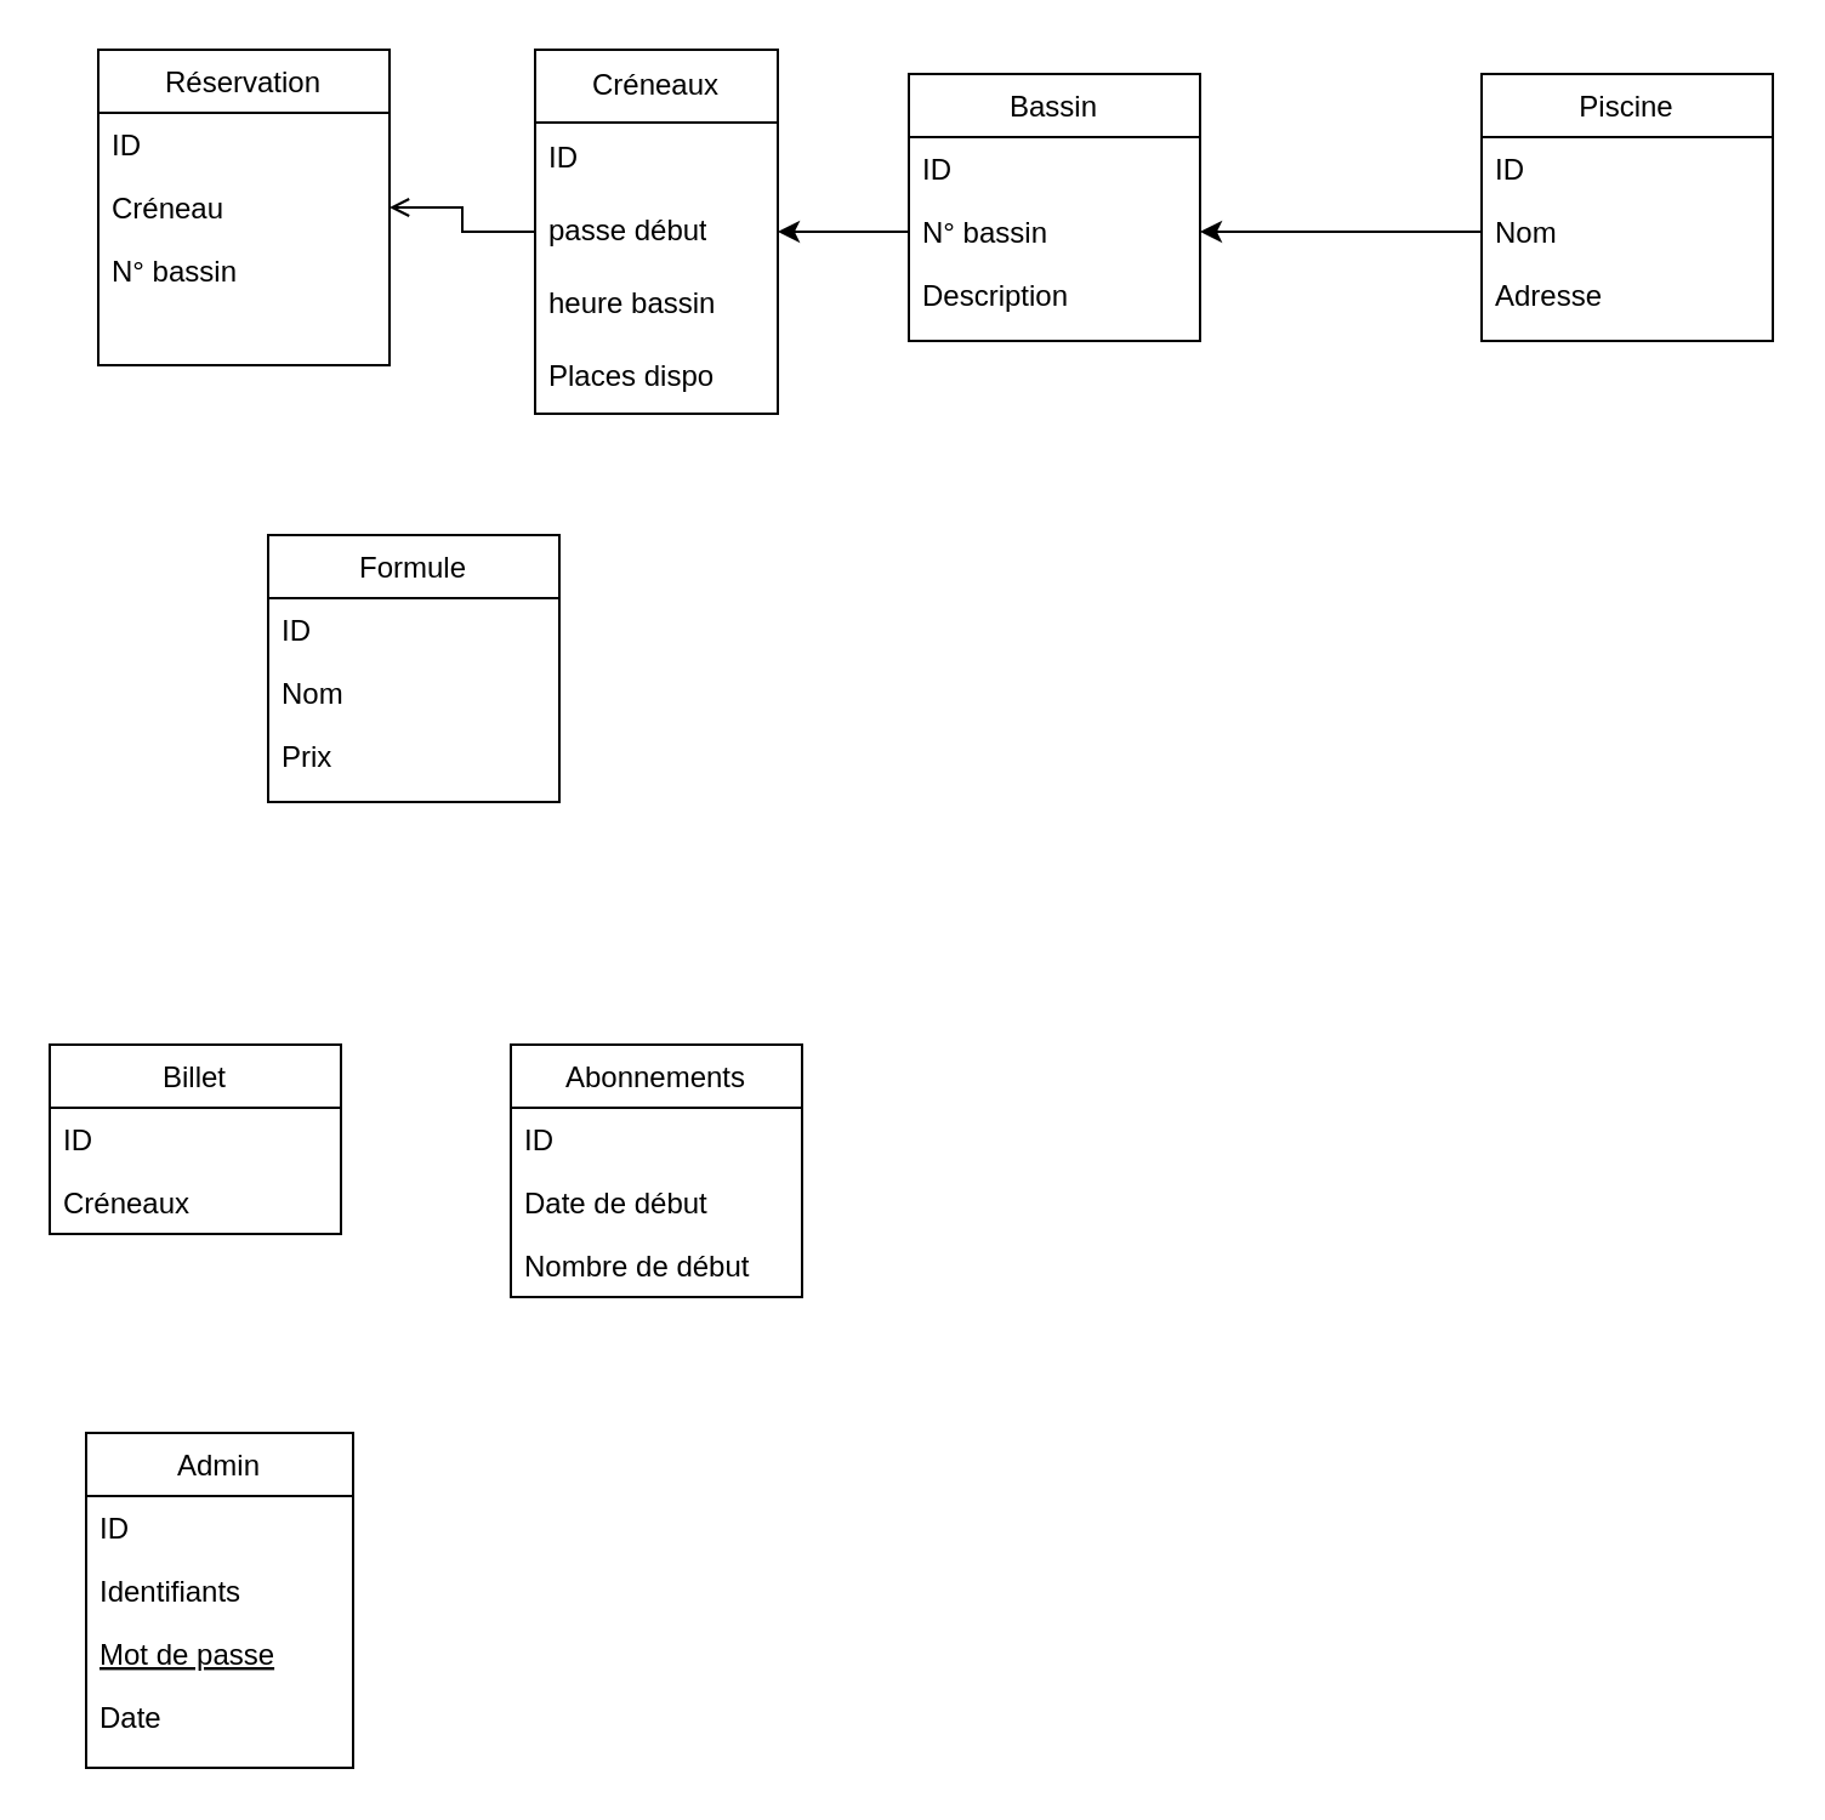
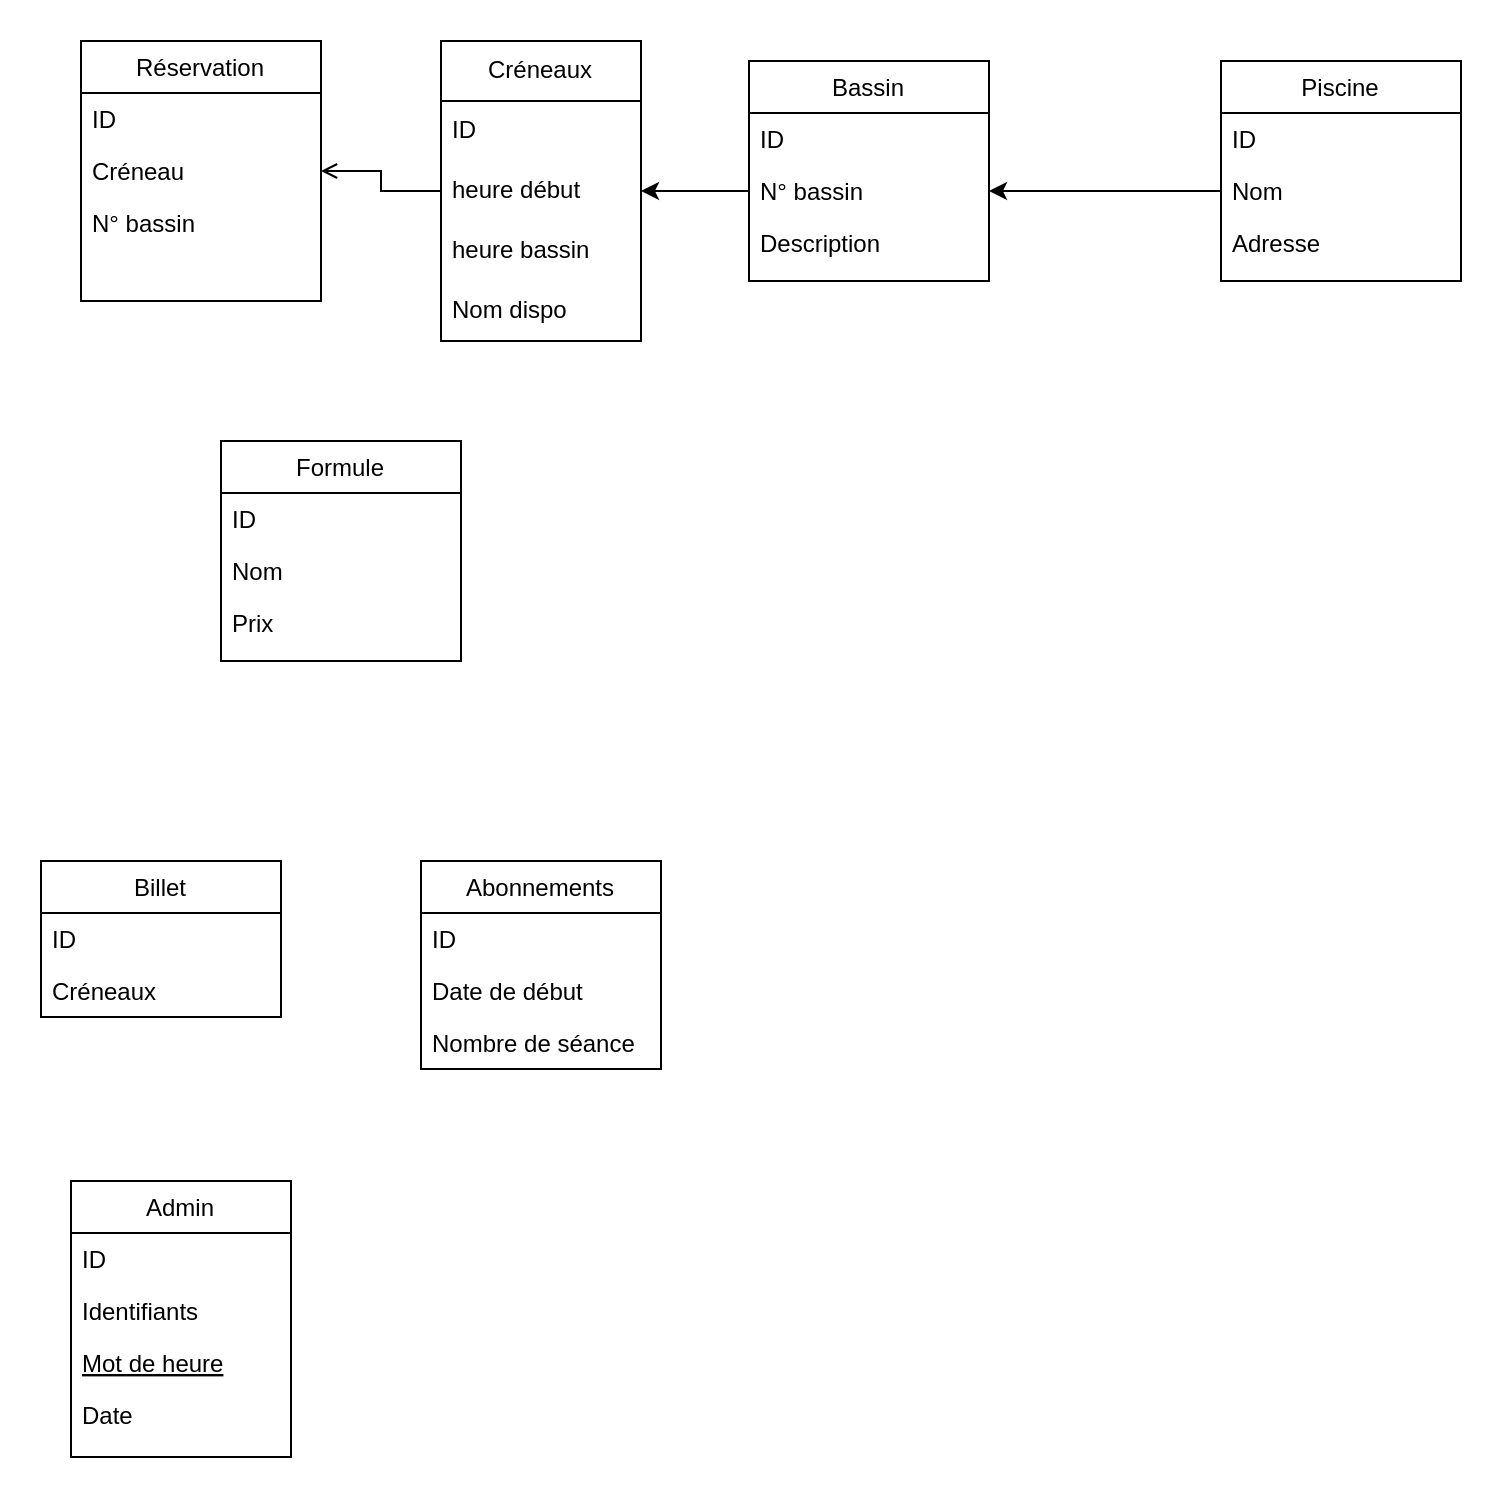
  <mxCell id="0" />
  <mxCell id="1" parent="0" />
  <mxCell id="2" value="Admin" style="swimlane;fontStyle=0;align=center;verticalAlign=top;childLayout=stackLayout;horizontal=1;startSize=26;horizontalStack=0;resizeParent=1;resizeLast=0;collapsible=1;marginBottom=0;rounded=0;shadow=0;strokeWidth=1;" parent="1" vertex="1"><mxGeometry x="35" y="590" width="110" height="138" as="geometry"><mxRectangle x="130" y="380" width="160" height="26" as="alternateBounds" /></mxGeometry></mxCell>
  <mxCell id="3" value="ID" style="text;align=left;verticalAlign=top;spacingLeft=4;spacingRight=4;overflow=hidden;rotatable=0;points=[[0,0.5],[1,0.5]];portConstraint=eastwest;" parent="2" vertex="1"><mxGeometry y="26" width="110" height="26" as="geometry" /></mxCell>
  <mxCell id="4" value="Identifiants" style="text;align=left;verticalAlign=top;spacingLeft=4;spacingRight=4;overflow=hidden;rotatable=0;points=[[0,0.5],[1,0.5]];portConstraint=eastwest;rounded=0;shadow=0;html=0;" parent="2" vertex="1"><mxGeometry y="52" width="110" height="26" as="geometry" /></mxCell>
- <mxCell id="5" value="Mot de passe" style="text;align=left;verticalAlign=top;spacingLeft=4;spacingRight=4;overflow=hidden;rotatable=0;points=[[0,0.5],[1,0.5]];portConstraint=eastwest;fontStyle=4" parent="2" vertex="1"><mxGeometry y="78" width="110" height="26" as="geometry" /></mxCell>
+ <mxCell id="5" value="Mot de heure" style="text;align=left;verticalAlign=top;spacingLeft=4;spacingRight=4;overflow=hidden;rotatable=0;points=[[0,0.5],[1,0.5]];portConstraint=eastwest;fontStyle=4" parent="2" vertex="1"><mxGeometry y="78" width="110" height="26" as="geometry" /></mxCell>
  <mxCell id="6" value="Date" style="text;align=left;verticalAlign=top;spacingLeft=4;spacingRight=4;overflow=hidden;rotatable=0;points=[[0,0.5],[1,0.5]];portConstraint=eastwest;" parent="2" vertex="1"><mxGeometry y="104" width="110" height="26" as="geometry" /></mxCell>
  <mxCell id="7" value="Abonnements" style="swimlane;fontStyle=0;align=center;verticalAlign=top;childLayout=stackLayout;horizontal=1;startSize=26;horizontalStack=0;resizeParent=1;resizeLast=0;collapsible=1;marginBottom=0;rounded=0;shadow=0;strokeWidth=1;" parent="1" vertex="1"><mxGeometry x="210" y="430" width="120" height="104" as="geometry"><mxRectangle x="550" y="140" width="160" height="26" as="alternateBounds" /></mxGeometry></mxCell>
  <mxCell id="8" value="ID" style="text;align=left;verticalAlign=top;spacingLeft=4;spacingRight=4;overflow=hidden;rotatable=0;points=[[0,0.5],[1,0.5]];portConstraint=eastwest;" vertex="1" parent="7"><mxGeometry y="26" width="120" height="26" as="geometry" /></mxCell>
  <mxCell id="9" value="Date de début" style="text;align=left;verticalAlign=top;spacingLeft=4;spacingRight=4;overflow=hidden;rotatable=0;points=[[0,0.5],[1,0.5]];portConstraint=eastwest;" parent="7" vertex="1"><mxGeometry y="52" width="120" height="26" as="geometry" /></mxCell>
- <mxCell id="10" value="Nombre de début" style="text;align=left;verticalAlign=top;spacingLeft=4;spacingRight=4;overflow=hidden;rotatable=0;points=[[0,0.5],[1,0.5]];portConstraint=eastwest;rounded=0;shadow=0;html=0;" parent="7" vertex="1"><mxGeometry y="78" width="120" height="26" as="geometry" /></mxCell>
+ <mxCell id="10" value="Nombre de séance" style="text;align=left;verticalAlign=top;spacingLeft=4;spacingRight=4;overflow=hidden;rotatable=0;points=[[0,0.5],[1,0.5]];portConstraint=eastwest;rounded=0;shadow=0;html=0;" parent="7" vertex="1"><mxGeometry y="78" width="120" height="26" as="geometry" /></mxCell>
  <mxCell id="11" value="Formule" style="swimlane;fontStyle=0;align=center;verticalAlign=top;childLayout=stackLayout;horizontal=1;startSize=26;horizontalStack=0;resizeParent=1;resizeLast=0;collapsible=1;marginBottom=0;rounded=0;shadow=0;strokeWidth=1;" parent="1" vertex="1"><mxGeometry x="110" y="220" width="120" height="110" as="geometry"><mxRectangle x="550" y="140" width="160" height="26" as="alternateBounds" /></mxGeometry></mxCell>
  <mxCell id="12" value="ID" style="text;align=left;verticalAlign=top;spacingLeft=4;spacingRight=4;overflow=hidden;rotatable=0;points=[[0,0.5],[1,0.5]];portConstraint=eastwest;" parent="11" vertex="1"><mxGeometry y="26" width="120" height="26" as="geometry" /></mxCell>
  <mxCell id="13" value="Nom" style="text;align=left;verticalAlign=top;spacingLeft=4;spacingRight=4;overflow=hidden;rotatable=0;points=[[0,0.5],[1,0.5]];portConstraint=eastwest;rounded=0;shadow=0;html=0;" parent="11" vertex="1"><mxGeometry y="52" width="120" height="26" as="geometry" /></mxCell>
  <mxCell id="14" value="Prix" style="text;align=left;verticalAlign=top;spacingLeft=4;spacingRight=4;overflow=hidden;rotatable=0;points=[[0,0.5],[1,0.5]];portConstraint=eastwest;rounded=0;shadow=0;html=0;" parent="11" vertex="1"><mxGeometry y="78" width="120" height="26" as="geometry" /></mxCell>
  <mxCell id="15" value="Billet" style="swimlane;fontStyle=0;align=center;verticalAlign=top;childLayout=stackLayout;horizontal=1;startSize=26;horizontalStack=0;resizeParent=1;resizeLast=0;collapsible=1;marginBottom=0;rounded=0;shadow=0;strokeWidth=1;" parent="1" vertex="1"><mxGeometry x="20" y="430" width="120" height="78" as="geometry"><mxRectangle x="550" y="140" width="160" height="26" as="alternateBounds" /></mxGeometry></mxCell>
  <mxCell id="16" value="ID" style="text;align=left;verticalAlign=top;spacingLeft=4;spacingRight=4;overflow=hidden;rotatable=0;points=[[0,0.5],[1,0.5]];portConstraint=eastwest;" parent="15" vertex="1"><mxGeometry y="26" width="120" height="26" as="geometry" /></mxCell>
  <mxCell id="17" value="Créneaux" style="text;align=left;verticalAlign=top;spacingLeft=4;spacingRight=4;overflow=hidden;rotatable=0;points=[[0,0.5],[1,0.5]];portConstraint=eastwest;" vertex="1" parent="15"><mxGeometry y="52" width="120" height="26" as="geometry" /></mxCell>
  <mxCell id="18" value="Bassin" style="swimlane;fontStyle=0;align=center;verticalAlign=top;childLayout=stackLayout;horizontal=1;startSize=26;horizontalStack=0;resizeParent=1;resizeLast=0;collapsible=1;marginBottom=0;rounded=0;shadow=0;strokeWidth=1;" parent="1" vertex="1"><mxGeometry x="374" y="30" width="120" height="110" as="geometry"><mxRectangle x="550" y="140" width="160" height="26" as="alternateBounds" /></mxGeometry></mxCell>
  <mxCell id="19" value="ID" style="text;align=left;verticalAlign=top;spacingLeft=4;spacingRight=4;overflow=hidden;rotatable=0;points=[[0,0.5],[1,0.5]];portConstraint=eastwest;" parent="18" vertex="1"><mxGeometry y="26" width="120" height="26" as="geometry" /></mxCell>
  <mxCell id="20" value="N° bassin" style="text;align=left;verticalAlign=top;spacingLeft=4;spacingRight=4;overflow=hidden;rotatable=0;points=[[0,0.5],[1,0.5]];portConstraint=eastwest;rounded=0;shadow=0;html=0;" parent="18" vertex="1"><mxGeometry y="52" width="120" height="26" as="geometry" /></mxCell>
  <mxCell id="21" value="Description" style="text;align=left;verticalAlign=top;spacingLeft=4;spacingRight=4;overflow=hidden;rotatable=0;points=[[0,0.5],[1,0.5]];portConstraint=eastwest;rounded=0;shadow=0;html=0;" parent="18" vertex="1"><mxGeometry y="78" width="120" height="26" as="geometry" /></mxCell>
  <mxCell id="22" value="Réservation" style="swimlane;fontStyle=0;align=center;verticalAlign=top;childLayout=stackLayout;horizontal=1;startSize=26;horizontalStack=0;resizeParent=1;resizeLast=0;collapsible=1;marginBottom=0;rounded=0;shadow=0;strokeWidth=1;" parent="1" vertex="1"><mxGeometry x="40" y="20" width="120" height="130" as="geometry"><mxRectangle x="550" y="140" width="160" height="26" as="alternateBounds" /></mxGeometry></mxCell>
  <mxCell id="23" value="ID" style="text;align=left;verticalAlign=top;spacingLeft=4;spacingRight=4;overflow=hidden;rotatable=0;points=[[0,0.5],[1,0.5]];portConstraint=eastwest;rounded=0;shadow=0;html=0;" parent="22" vertex="1"><mxGeometry y="26" width="120" height="26" as="geometry" /></mxCell>
  <mxCell id="24" value="Créneau" style="text;align=left;verticalAlign=top;spacingLeft=4;spacingRight=4;overflow=hidden;rotatable=0;points=[[0,0.5],[1,0.5]];portConstraint=eastwest;rounded=0;shadow=0;html=0;" parent="22" vertex="1"><mxGeometry y="52" width="120" height="26" as="geometry" /></mxCell>
  <mxCell id="25" value="N° bassin" style="text;align=left;verticalAlign=top;spacingLeft=4;spacingRight=4;overflow=hidden;rotatable=0;points=[[0,0.5],[1,0.5]];portConstraint=eastwest;rounded=0;shadow=0;html=0;" parent="22" vertex="1"><mxGeometry y="78" width="120" height="26" as="geometry" /></mxCell>
  <mxCell id="26" value="Piscine" style="swimlane;fontStyle=0;align=center;verticalAlign=top;childLayout=stackLayout;horizontal=1;startSize=26;horizontalStack=0;resizeParent=1;resizeLast=0;collapsible=1;marginBottom=0;rounded=0;shadow=0;strokeWidth=1;" parent="1" vertex="1"><mxGeometry x="610" y="30" width="120" height="110" as="geometry"><mxRectangle x="550" y="140" width="160" height="26" as="alternateBounds" /></mxGeometry></mxCell>
  <mxCell id="27" value="ID" style="text;align=left;verticalAlign=top;spacingLeft=4;spacingRight=4;overflow=hidden;rotatable=0;points=[[0,0.5],[1,0.5]];portConstraint=eastwest;" parent="26" vertex="1"><mxGeometry y="26" width="120" height="26" as="geometry" /></mxCell>
  <mxCell id="28" value="Nom" style="text;align=left;verticalAlign=top;spacingLeft=4;spacingRight=4;overflow=hidden;rotatable=0;points=[[0,0.5],[1,0.5]];portConstraint=eastwest;rounded=0;shadow=0;html=0;" parent="26" vertex="1"><mxGeometry y="52" width="120" height="26" as="geometry" /></mxCell>
  <mxCell id="29" value="Adresse" style="text;align=left;verticalAlign=top;spacingLeft=4;spacingRight=4;overflow=hidden;rotatable=0;points=[[0,0.5],[1,0.5]];portConstraint=eastwest;rounded=0;shadow=0;html=0;" parent="26" vertex="1"><mxGeometry y="78" width="120" height="26" as="geometry" /></mxCell>
  <mxCell id="30" style="edgeStyle=orthogonalEdgeStyle;rounded=0;orthogonalLoop=1;jettySize=auto;html=1;exitX=0;exitY=0.5;exitDx=0;exitDy=0;entryX=1;entryY=0.5;entryDx=0;entryDy=0;" edge="1" parent="1" source="28" target="20"><mxGeometry relative="1" as="geometry" /></mxCell>
  <mxCell id="31" value="Créneaux" style="swimlane;fontStyle=0;childLayout=stackLayout;horizontal=1;startSize=30;horizontalStack=0;resizeParent=1;resizeParentMax=0;resizeLast=0;collapsible=1;marginBottom=0;whiteSpace=wrap;html=1;" vertex="1" parent="1"><mxGeometry x="220" y="20" width="100" height="150" as="geometry" /></mxCell>
  <mxCell id="32" value="ID" style="text;strokeColor=none;fillColor=none;align=left;verticalAlign=middle;spacingLeft=4;spacingRight=4;overflow=hidden;points=[[0,0.5],[1,0.5]];portConstraint=eastwest;rotatable=0;whiteSpace=wrap;html=1;" vertex="1" parent="31"><mxGeometry y="30" width="100" height="30" as="geometry" /></mxCell>
- <mxCell id="33" value="passe début" style="text;strokeColor=none;fillColor=none;align=left;verticalAlign=middle;spacingLeft=4;spacingRight=4;overflow=hidden;points=[[0,0.5],[1,0.5]];portConstraint=eastwest;rotatable=0;whiteSpace=wrap;html=1;" vertex="1" parent="31"><mxGeometry y="60" width="100" height="30" as="geometry" /></mxCell>
+ <mxCell id="33" value="heure début" style="text;strokeColor=none;fillColor=none;align=left;verticalAlign=middle;spacingLeft=4;spacingRight=4;overflow=hidden;points=[[0,0.5],[1,0.5]];portConstraint=eastwest;rotatable=0;whiteSpace=wrap;html=1;" vertex="1" parent="31"><mxGeometry y="60" width="100" height="30" as="geometry" /></mxCell>
  <mxCell id="34" value="heure bassin" style="text;strokeColor=none;fillColor=none;align=left;verticalAlign=middle;spacingLeft=4;spacingRight=4;overflow=hidden;points=[[0,0.5],[1,0.5]];portConstraint=eastwest;rotatable=0;whiteSpace=wrap;html=1;" vertex="1" parent="31"><mxGeometry y="90" width="100" height="30" as="geometry" /></mxCell>
- <mxCell id="35" value="Places dispo" style="text;strokeColor=none;fillColor=none;align=left;verticalAlign=middle;spacingLeft=4;spacingRight=4;overflow=hidden;points=[[0,0.5],[1,0.5]];portConstraint=eastwest;rotatable=0;whiteSpace=wrap;html=1;" vertex="1" parent="31"><mxGeometry y="120" width="100" height="30" as="geometry" /></mxCell>
+ <mxCell id="35" value="Nom dispo" style="text;strokeColor=none;fillColor=none;align=left;verticalAlign=middle;spacingLeft=4;spacingRight=4;overflow=hidden;points=[[0,0.5],[1,0.5]];portConstraint=eastwest;rotatable=0;whiteSpace=wrap;html=1;" vertex="1" parent="31"><mxGeometry y="120" width="100" height="30" as="geometry" /></mxCell>
  <mxCell id="36" style="edgeStyle=orthogonalEdgeStyle;rounded=0;orthogonalLoop=1;jettySize=auto;html=1;exitX=0;exitY=0.5;exitDx=0;exitDy=0;entryX=1;entryY=0.5;entryDx=0;entryDy=0;" edge="1" parent="1" source="20" target="33"><mxGeometry relative="1" as="geometry" /></mxCell>
  <mxCell id="37" style="edgeStyle=orthogonalEdgeStyle;rounded=0;orthogonalLoop=1;jettySize=auto;html=1;exitX=0;exitY=0.5;exitDx=0;exitDy=0;entryX=1;entryY=0.5;entryDx=0;entryDy=0;endArrow=open;" edge="1" parent="1" source="33" target="24"><mxGeometry relative="1" as="geometry" /></mxCell>
